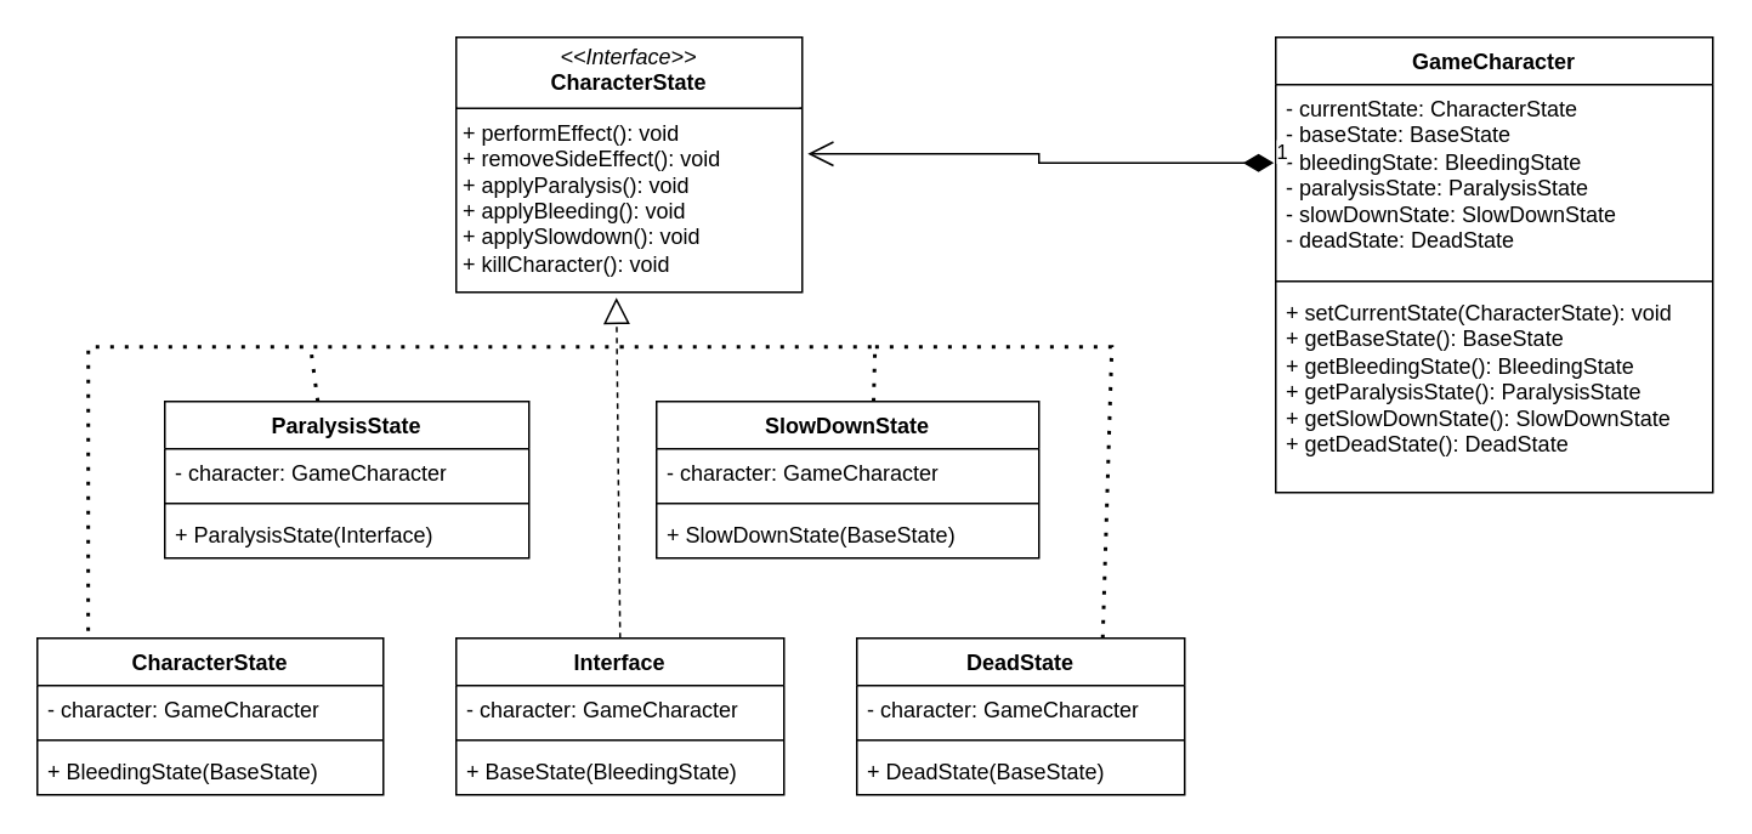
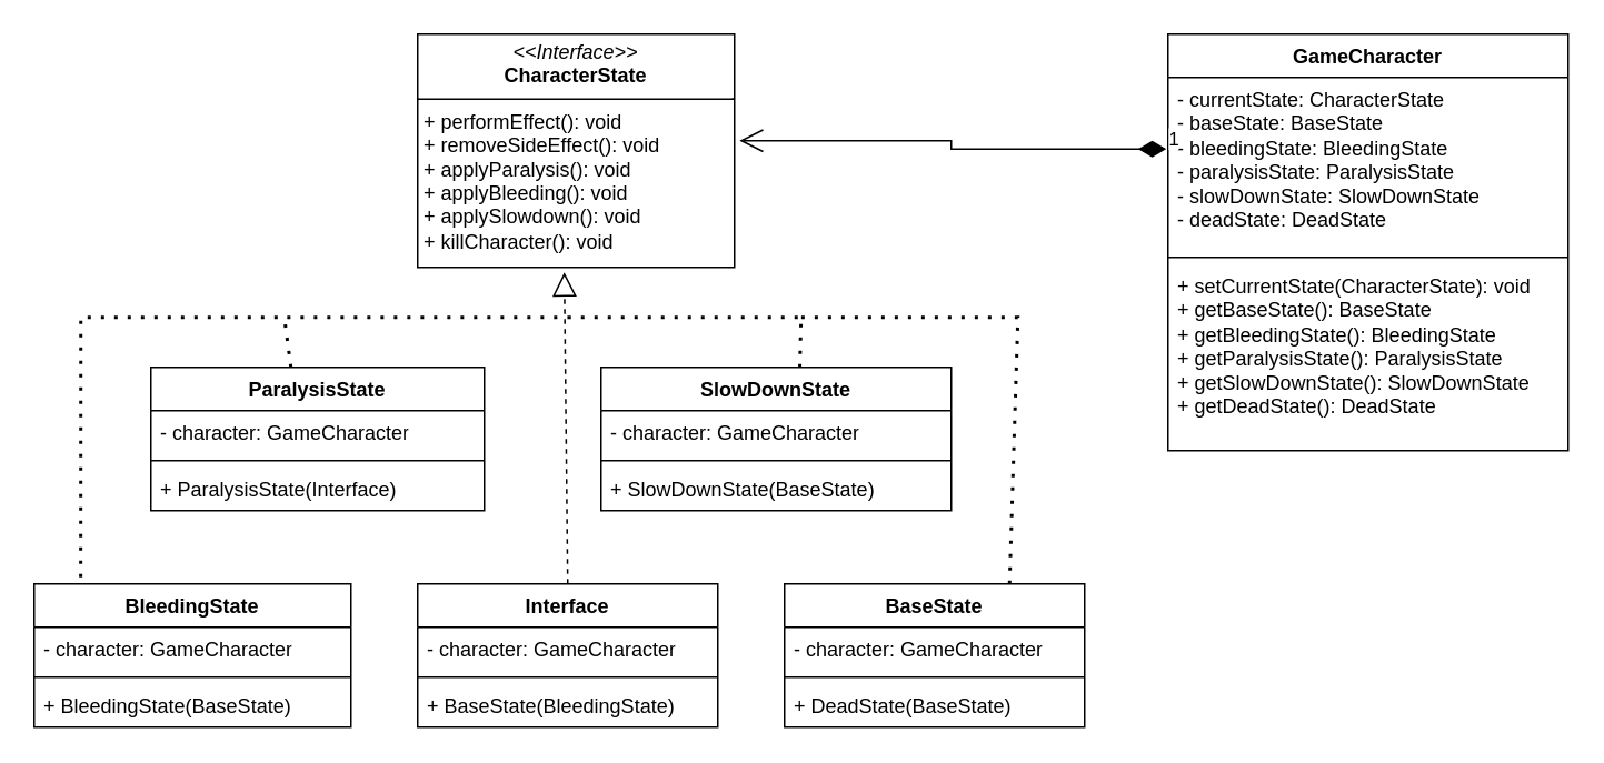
  <mxCell id="0" />
  <mxCell id="1" parent="0" />
  <mxCell id="2" value="&lt;p style=&quot;margin:0px;margin-top:4px;text-align:center;&quot;&gt;&lt;i&gt;&amp;lt;&amp;lt;Interface&amp;gt;&amp;gt;&lt;/i&gt;&lt;br&gt;&lt;b&gt;CharacterState&lt;/b&gt;&lt;/p&gt;&lt;hr size=&quot;1&quot; style=&quot;border-style:solid;&quot;&gt;&lt;p style=&quot;margin:0px;margin-left:4px;&quot;&gt;+ performEffect(): void&lt;/p&gt;&lt;p style=&quot;margin:0px;margin-left:4px;&quot;&gt;+ removeSideEffect(): void&lt;/p&gt;&lt;p style=&quot;margin:0px;margin-left:4px;&quot;&gt;+ applyParalysis(): void&lt;/p&gt;&lt;p style=&quot;margin:0px;margin-left:4px;&quot;&gt;+ applyBleeding(): void&lt;/p&gt;&lt;p style=&quot;margin:0px;margin-left:4px;&quot;&gt;+ applySlowdown(): void&lt;/p&gt;&lt;p style=&quot;margin:0px;margin-left:4px;&quot;&gt;+ killCharacter(): void&lt;/p&gt;" style="verticalAlign=top;align=left;overflow=fill;html=1;whiteSpace=wrap;" vertex="1" parent="1"><mxGeometry x="250" y="20" width="190" height="140" as="geometry" /></mxCell>
- <mxCell id="3" value="CharacterState" style="swimlane;fontStyle=1;align=center;verticalAlign=top;childLayout=stackLayout;horizontal=1;startSize=26;horizontalStack=0;resizeParent=1;resizeParentMax=0;resizeLast=0;collapsible=1;marginBottom=0;whiteSpace=wrap;html=1;" vertex="1" parent="1"><mxGeometry x="20" y="350" width="190" height="86" as="geometry" /></mxCell>
+ <mxCell id="3" value="BleedingState" style="swimlane;fontStyle=1;align=center;verticalAlign=top;childLayout=stackLayout;horizontal=1;startSize=26;horizontalStack=0;resizeParent=1;resizeParentMax=0;resizeLast=0;collapsible=1;marginBottom=0;whiteSpace=wrap;html=1;" vertex="1" parent="1"><mxGeometry x="20" y="350" width="190" height="86" as="geometry" /></mxCell>
  <mxCell id="4" value="- character: GameCharacter" style="text;strokeColor=none;fillColor=none;align=left;verticalAlign=top;spacingLeft=4;spacingRight=4;overflow=hidden;rotatable=0;points=[[0,0.5],[1,0.5]];portConstraint=eastwest;whiteSpace=wrap;html=1;" vertex="1" parent="3"><mxGeometry y="26" width="190" height="26" as="geometry" /></mxCell>
  <mxCell id="5" value="" style="line;strokeWidth=1;fillColor=none;align=left;verticalAlign=middle;spacingTop=-1;spacingLeft=3;spacingRight=3;rotatable=0;labelPosition=right;points=[];portConstraint=eastwest;strokeColor=inherit;" vertex="1" parent="3"><mxGeometry y="52" width="190" height="8" as="geometry" /></mxCell>
  <mxCell id="6" value="+ BleedingState(BaseState)" style="text;strokeColor=none;fillColor=none;align=left;verticalAlign=top;spacingLeft=4;spacingRight=4;overflow=hidden;rotatable=0;points=[[0,0.5],[1,0.5]];portConstraint=eastwest;whiteSpace=wrap;html=1;" vertex="1" parent="3"><mxGeometry y="60" width="190" height="26" as="geometry" /></mxCell>
  <mxCell id="7" value="Interface" style="swimlane;fontStyle=1;align=center;verticalAlign=top;childLayout=stackLayout;horizontal=1;startSize=26;horizontalStack=0;resizeParent=1;resizeParentMax=0;resizeLast=0;collapsible=1;marginBottom=0;whiteSpace=wrap;html=1;" vertex="1" parent="1"><mxGeometry x="250" y="350" width="180" height="86" as="geometry" /></mxCell>
  <mxCell id="8" value="- character: GameCharacter" style="text;strokeColor=none;fillColor=none;align=left;verticalAlign=top;spacingLeft=4;spacingRight=4;overflow=hidden;rotatable=0;points=[[0,0.5],[1,0.5]];portConstraint=eastwest;whiteSpace=wrap;html=1;" vertex="1" parent="7"><mxGeometry y="26" width="180" height="26" as="geometry" /></mxCell>
  <mxCell id="9" value="" style="line;strokeWidth=1;fillColor=none;align=left;verticalAlign=middle;spacingTop=-1;spacingLeft=3;spacingRight=3;rotatable=0;labelPosition=right;points=[];portConstraint=eastwest;strokeColor=inherit;" vertex="1" parent="7"><mxGeometry y="52" width="180" height="8" as="geometry" /></mxCell>
  <mxCell id="10" value="+ BaseState(BleedingState)" style="text;strokeColor=none;fillColor=none;align=left;verticalAlign=top;spacingLeft=4;spacingRight=4;overflow=hidden;rotatable=0;points=[[0,0.5],[1,0.5]];portConstraint=eastwest;whiteSpace=wrap;html=1;" vertex="1" parent="7"><mxGeometry y="60" width="180" height="26" as="geometry" /></mxCell>
- <mxCell id="11" value="DeadState" style="swimlane;fontStyle=1;align=center;verticalAlign=top;childLayout=stackLayout;horizontal=1;startSize=26;horizontalStack=0;resizeParent=1;resizeParentMax=0;resizeLast=0;collapsible=1;marginBottom=0;whiteSpace=wrap;html=1;" vertex="1" parent="1"><mxGeometry x="470" y="350" width="180" height="86" as="geometry" /></mxCell>
+ <mxCell id="11" value="BaseState" style="swimlane;fontStyle=1;align=center;verticalAlign=top;childLayout=stackLayout;horizontal=1;startSize=26;horizontalStack=0;resizeParent=1;resizeParentMax=0;resizeLast=0;collapsible=1;marginBottom=0;whiteSpace=wrap;html=1;" vertex="1" parent="1"><mxGeometry x="470" y="350" width="180" height="86" as="geometry" /></mxCell>
  <mxCell id="12" value="- character: GameCharacter" style="text;strokeColor=none;fillColor=none;align=left;verticalAlign=top;spacingLeft=4;spacingRight=4;overflow=hidden;rotatable=0;points=[[0,0.5],[1,0.5]];portConstraint=eastwest;whiteSpace=wrap;html=1;" vertex="1" parent="11"><mxGeometry y="26" width="180" height="26" as="geometry" /></mxCell>
  <mxCell id="13" value="" style="line;strokeWidth=1;fillColor=none;align=left;verticalAlign=middle;spacingTop=-1;spacingLeft=3;spacingRight=3;rotatable=0;labelPosition=right;points=[];portConstraint=eastwest;strokeColor=inherit;" vertex="1" parent="11"><mxGeometry y="52" width="180" height="8" as="geometry" /></mxCell>
  <mxCell id="14" value="+ DeadState(BaseState)" style="text;strokeColor=none;fillColor=none;align=left;verticalAlign=top;spacingLeft=4;spacingRight=4;overflow=hidden;rotatable=0;points=[[0,0.5],[1,0.5]];portConstraint=eastwest;whiteSpace=wrap;html=1;" vertex="1" parent="11"><mxGeometry y="60" width="180" height="26" as="geometry" /></mxCell>
  <mxCell id="15" value="ParalysisState" style="swimlane;fontStyle=1;align=center;verticalAlign=top;childLayout=stackLayout;horizontal=1;startSize=26;horizontalStack=0;resizeParent=1;resizeParentMax=0;resizeLast=0;collapsible=1;marginBottom=0;whiteSpace=wrap;html=1;" vertex="1" parent="1"><mxGeometry x="90" y="220" width="200" height="86" as="geometry" /></mxCell>
  <mxCell id="16" value="- character: GameCharacter" style="text;strokeColor=none;fillColor=none;align=left;verticalAlign=top;spacingLeft=4;spacingRight=4;overflow=hidden;rotatable=0;points=[[0,0.5],[1,0.5]];portConstraint=eastwest;whiteSpace=wrap;html=1;" vertex="1" parent="15"><mxGeometry y="26" width="200" height="26" as="geometry" /></mxCell>
  <mxCell id="17" value="" style="line;strokeWidth=1;fillColor=none;align=left;verticalAlign=middle;spacingTop=-1;spacingLeft=3;spacingRight=3;rotatable=0;labelPosition=right;points=[];portConstraint=eastwest;strokeColor=inherit;" vertex="1" parent="15"><mxGeometry y="52" width="200" height="8" as="geometry" /></mxCell>
  <mxCell id="18" value="+ ParalysisState(Interface)" style="text;strokeColor=none;fillColor=none;align=left;verticalAlign=top;spacingLeft=4;spacingRight=4;overflow=hidden;rotatable=0;points=[[0,0.5],[1,0.5]];portConstraint=eastwest;whiteSpace=wrap;html=1;" vertex="1" parent="15"><mxGeometry y="60" width="200" height="26" as="geometry" /></mxCell>
  <mxCell id="19" value="SlowDownState" style="swimlane;fontStyle=1;align=center;verticalAlign=top;childLayout=stackLayout;horizontal=1;startSize=26;horizontalStack=0;resizeParent=1;resizeParentMax=0;resizeLast=0;collapsible=1;marginBottom=0;whiteSpace=wrap;html=1;" vertex="1" parent="1"><mxGeometry x="360" y="220" width="210" height="86" as="geometry" /></mxCell>
  <mxCell id="20" value="- character: GameCharacter" style="text;strokeColor=none;fillColor=none;align=left;verticalAlign=top;spacingLeft=4;spacingRight=4;overflow=hidden;rotatable=0;points=[[0,0.5],[1,0.5]];portConstraint=eastwest;whiteSpace=wrap;html=1;" vertex="1" parent="19"><mxGeometry y="26" width="210" height="26" as="geometry" /></mxCell>
  <mxCell id="21" value="" style="line;strokeWidth=1;fillColor=none;align=left;verticalAlign=middle;spacingTop=-1;spacingLeft=3;spacingRight=3;rotatable=0;labelPosition=right;points=[];portConstraint=eastwest;strokeColor=inherit;" vertex="1" parent="19"><mxGeometry y="52" width="210" height="8" as="geometry" /></mxCell>
  <mxCell id="22" value="+ SlowDownState(BaseState)" style="text;strokeColor=none;fillColor=none;align=left;verticalAlign=top;spacingLeft=4;spacingRight=4;overflow=hidden;rotatable=0;points=[[0,0.5],[1,0.5]];portConstraint=eastwest;whiteSpace=wrap;html=1;" vertex="1" parent="19"><mxGeometry y="60" width="210" height="26" as="geometry" /></mxCell>
  <mxCell id="23" value="" style="endArrow=block;dashed=1;endFill=0;endSize=12;html=1;rounded=0;exitX=0.5;exitY=0;exitDx=0;exitDy=0;entryX=0.463;entryY=1.021;entryDx=0;entryDy=0;entryPerimeter=0;" edge="1" parent="1" source="7" target="2"><mxGeometry width="160" relative="1" as="geometry"><mxPoint x="340" y="220" as="sourcePoint" /><mxPoint x="339.5" y="170" as="targetPoint" /></mxGeometry></mxCell>
  <mxCell id="24" value="" style="endArrow=none;dashed=1;html=1;dashPattern=1 3;strokeWidth=2;rounded=0;entryX=0.567;entryY=0.047;entryDx=0;entryDy=0;entryPerimeter=0;" edge="1" parent="1" target="19"><mxGeometry width="50" height="50" relative="1" as="geometry"><mxPoint x="340" y="190" as="sourcePoint" /><mxPoint x="530" y="190" as="targetPoint" /><Array as="points"><mxPoint x="480" y="190" /></Array></mxGeometry></mxCell>
  <mxCell id="25" value="" style="endArrow=none;dashed=1;html=1;dashPattern=1 3;strokeWidth=2;rounded=0;exitX=0.42;exitY=0;exitDx=0;exitDy=0;exitPerimeter=0;" edge="1" parent="1" source="15"><mxGeometry width="50" height="50" relative="1" as="geometry"><mxPoint y="190" as="sourcePoint" x="170" /><mxPoint x="340" y="190" as="targetPoint" /><Array as="points"><mxPoint y="190" x="170" /></Array></mxGeometry></mxCell>
  <mxCell id="26" value="" style="endArrow=none;dashed=1;html=1;dashPattern=1 3;strokeWidth=2;rounded=0;exitX=0.75;exitY=0;exitDx=0;exitDy=0;" edge="1" parent="1" source="11"><mxGeometry width="50" height="50" relative="1" as="geometry"><mxPoint x="630" y="300" as="sourcePoint" /><mxPoint x="480" y="190" as="targetPoint" /><Array as="points"><mxPoint x="610" y="190" /></Array></mxGeometry></mxCell>
  <mxCell id="27" value="" style="endArrow=none;dashed=1;html=1;dashPattern=1 3;strokeWidth=2;rounded=0;exitX=0.147;exitY=-0.047;exitDx=0;exitDy=0;exitPerimeter=0;" edge="1" parent="1" source="3"><mxGeometry width="50" height="50" relative="1" as="geometry"><mxPoint x="-20" y="288" as="sourcePoint" /><mxPoint y="190" as="targetPoint" x="170" /><Array as="points"><mxPoint x="48" y="190" /></Array></mxGeometry></mxCell>
  <mxCell id="28" value="GameCharacter" style="swimlane;fontStyle=1;align=center;verticalAlign=top;childLayout=stackLayout;horizontal=1;startSize=26;horizontalStack=0;resizeParent=1;resizeParentMax=0;resizeLast=0;collapsible=1;marginBottom=0;whiteSpace=wrap;html=1;" vertex="1" parent="1"><mxGeometry x="700" y="20" width="240" height="250" as="geometry" /></mxCell>
  <mxCell id="29" value="- currentState: CharacterState&lt;div&gt;- baseState: BaseState&lt;/div&gt;&lt;div&gt;- bleedingState: BleedingState&lt;/div&gt;&lt;div&gt;- paralysisState: ParalysisState&lt;/div&gt;&lt;div&gt;- slowDownState: SlowDownState&lt;/div&gt;&lt;div&gt;- deadState: DeadState&lt;span style=&quot;background-color: transparent; color: light-dark(rgb(0, 0, 0), rgb(255, 255, 255));&quot;&gt;&amp;nbsp;&lt;/span&gt;&lt;/div&gt;" style="text;strokeColor=none;fillColor=none;align=left;verticalAlign=top;spacingLeft=4;spacingRight=4;overflow=hidden;rotatable=0;points=[[0,0.5],[1,0.5]];portConstraint=eastwest;whiteSpace=wrap;html=1;" vertex="1" parent="28"><mxGeometry y="26" width="240" height="104" as="geometry" /></mxCell>
  <mxCell id="30" value="" style="line;strokeWidth=1;fillColor=none;align=left;verticalAlign=middle;spacingTop=-1;spacingLeft=3;spacingRight=3;rotatable=0;labelPosition=right;points=[];portConstraint=eastwest;strokeColor=inherit;" vertex="1" parent="28"><mxGeometry y="130" width="240" height="8" as="geometry" /></mxCell>
  <mxCell id="31" value="+ setCurrentState(CharacterState): void&lt;div&gt;+ getBaseState(): BaseState&lt;/div&gt;&lt;div&gt;+ getBleedingState(): BleedingState&lt;/div&gt;&lt;div&gt;+ getParalysisState(): ParalysisState&lt;/div&gt;&lt;div&gt;+ getSlowDownState(): SlowDownState&lt;/div&gt;&lt;div&gt;+ getDeadState(): DeadState&lt;/div&gt;" style="text;strokeColor=none;fillColor=none;align=left;verticalAlign=top;spacingLeft=4;spacingRight=4;overflow=hidden;rotatable=0;points=[[0,0.5],[1,0.5]];portConstraint=eastwest;whiteSpace=wrap;html=1;" vertex="1" parent="28"><mxGeometry y="138" width="240" height="112" as="geometry" /></mxCell>
  <mxCell id="32" value="1" style="endArrow=open;html=1;endSize=12;startArrow=diamondThin;startSize=14;startFill=1;edgeStyle=orthogonalEdgeStyle;align=left;verticalAlign=bottom;rounded=0;exitX=-0.004;exitY=0.413;exitDx=0;exitDy=0;exitPerimeter=0;entryX=1.016;entryY=0.457;entryDx=0;entryDy=0;entryPerimeter=0;" edge="1" parent="1" source="29" target="2"><mxGeometry x="-1" y="3" relative="1" as="geometry"><mxPoint x="540" y="20" as="sourcePoint" /><mxPoint x="470" y="21" as="targetPoint" /></mxGeometry></mxCell>
